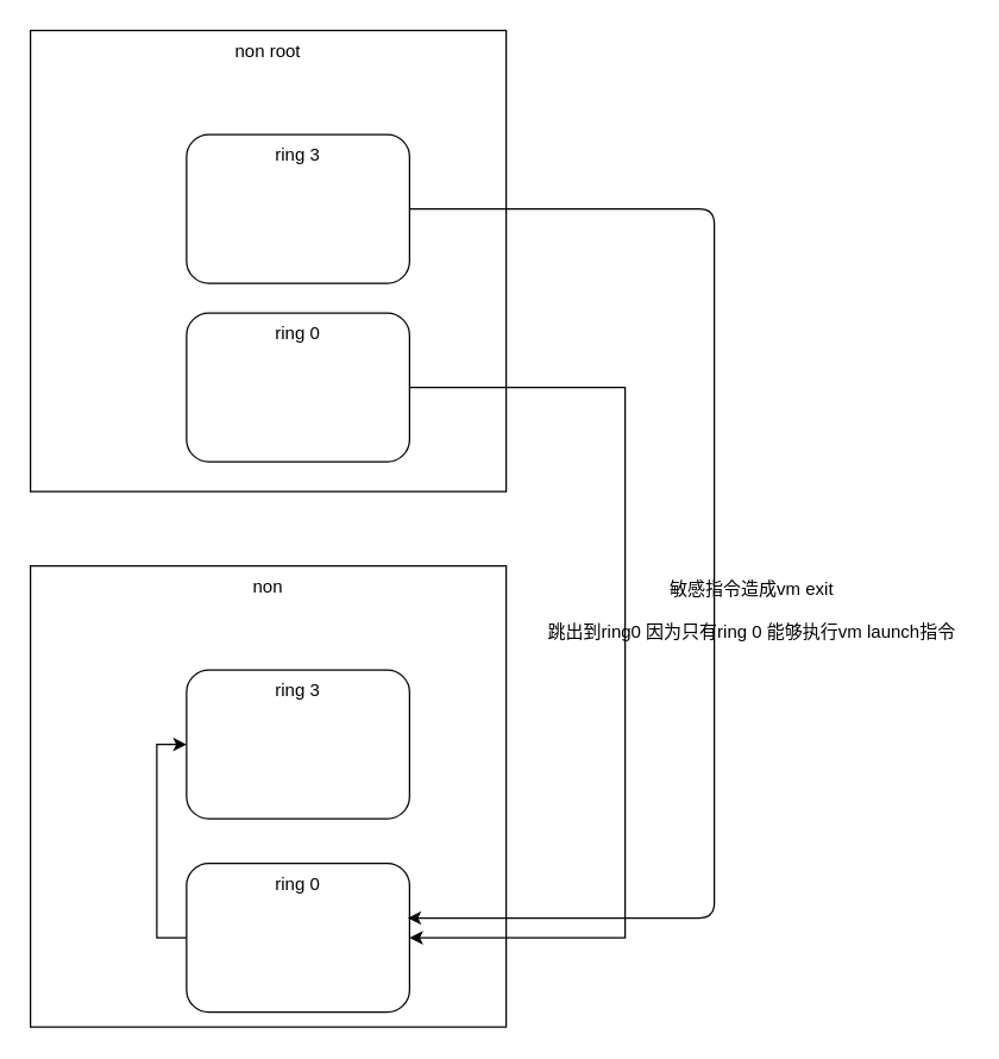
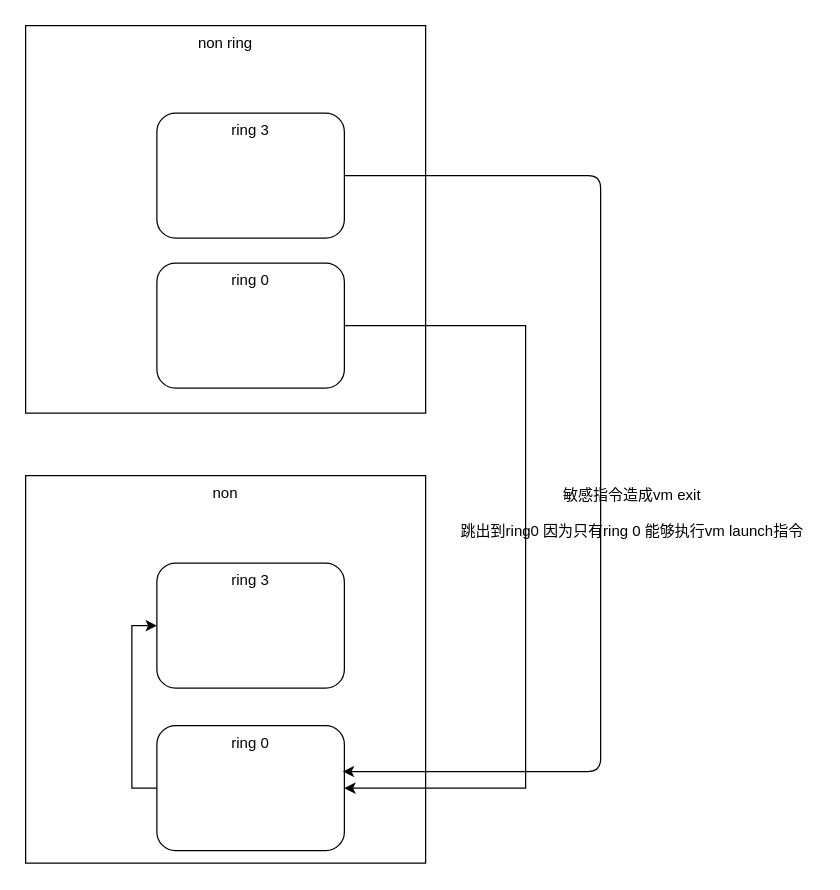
  <mxCell id="0" />
  <mxCell id="1" parent="0" />
  <mxCell id="2" value="non" style="rounded=0;whiteSpace=wrap;html=1;verticalAlign=top;" vertex="1" parent="1"><mxGeometry x="20" y="380" width="320" height="310" as="geometry" /></mxCell>
- <mxCell id="3" value="non root" style="rounded=0;whiteSpace=wrap;html=1;verticalAlign=top;" vertex="1" parent="1"><mxGeometry x="20" y="20" width="320" height="310" as="geometry" /></mxCell>
+ <mxCell id="3" value="non ring" style="rounded=0;whiteSpace=wrap;html=1;verticalAlign=top;" vertex="1" parent="1"><mxGeometry x="20" y="20" width="320" height="310" as="geometry" /></mxCell>
  <mxCell id="4" style="edgeStyle=orthogonalEdgeStyle;rounded=0;orthogonalLoop=1;jettySize=auto;html=1;exitX=0;exitY=0.5;exitDx=0;exitDy=0;entryX=0;entryY=0.5;entryDx=0;entryDy=0;" edge="1" parent="1" source="5" target="6"><mxGeometry relative="1" as="geometry" /></mxCell>
  <mxCell id="5" value="ring 0" style="rounded=1;whiteSpace=wrap;html=1;verticalAlign=top;" vertex="1" parent="1"><mxGeometry x="125" y="580" width="150" height="100" as="geometry" /></mxCell>
  <mxCell id="6" value="ring 3" style="rounded=1;whiteSpace=wrap;html=1;verticalAlign=top;" vertex="1" parent="1"><mxGeometry x="125" y="450" width="150" height="100" as="geometry" /></mxCell>
  <mxCell id="7" style="edgeStyle=orthogonalEdgeStyle;rounded=0;orthogonalLoop=1;jettySize=auto;html=1;exitX=1;exitY=0.5;exitDx=0;exitDy=0;entryX=1;entryY=0.5;entryDx=0;entryDy=0;" edge="1" parent="1" source="8" target="5"><mxGeometry relative="1" as="geometry"><Array as="points"><mxPoint x="420" y="260" /><mxPoint x="420" y="630" /></Array></mxGeometry></mxCell>
  <mxCell id="8" value="ring 0" style="rounded=1;whiteSpace=wrap;html=1;verticalAlign=top;" vertex="1" parent="1"><mxGeometry x="125" y="210" width="150" height="100" as="geometry" /></mxCell>
  <mxCell id="9" value="ring 3" style="rounded=1;whiteSpace=wrap;html=1;verticalAlign=top;" vertex="1" parent="1"><mxGeometry x="125" y="90" width="150" height="100" as="geometry" /></mxCell>
  <mxCell id="10" value="" style="endArrow=classic;html=1;exitX=1;exitY=0.5;exitDx=0;exitDy=0;entryX=0.992;entryY=0.367;entryDx=0;entryDy=0;entryPerimeter=0;edgeStyle=orthogonalEdgeStyle;" edge="1" parent="1" source="9" target="5"><mxGeometry width="50" height="50" relative="1" as="geometry"><mxPoint x="330" y="190" as="sourcePoint" /><mxPoint x="380" y="140" as="targetPoint" /><Array as="points"><mxPoint x="480" y="140" /><mxPoint x="480" y="617" /></Array></mxGeometry></mxCell>
  <mxCell id="11" value="敏感指令造成vm exit&lt;br&gt;&lt;br&gt;跳出到ring0 因为只有ring 0 能够执行vm launch指令" style="text;html=1;align=center;verticalAlign=middle;resizable=0;points=[];autosize=1;" vertex="1" parent="1"><mxGeometry x="360" y="385" width="290" height="50" as="geometry" /></mxCell>
